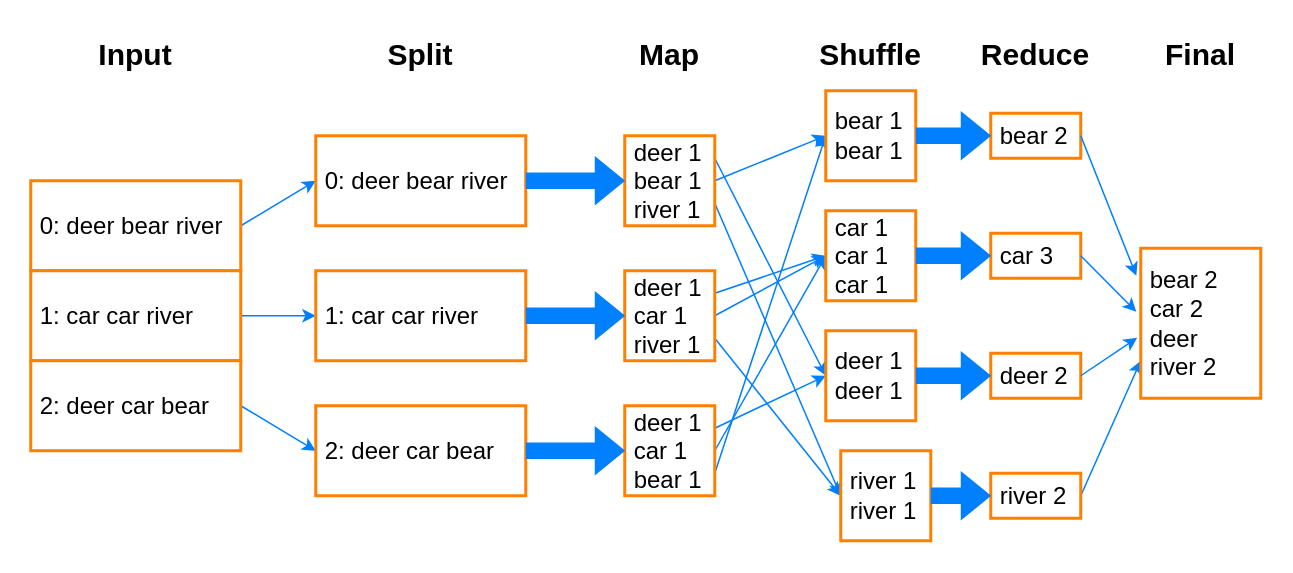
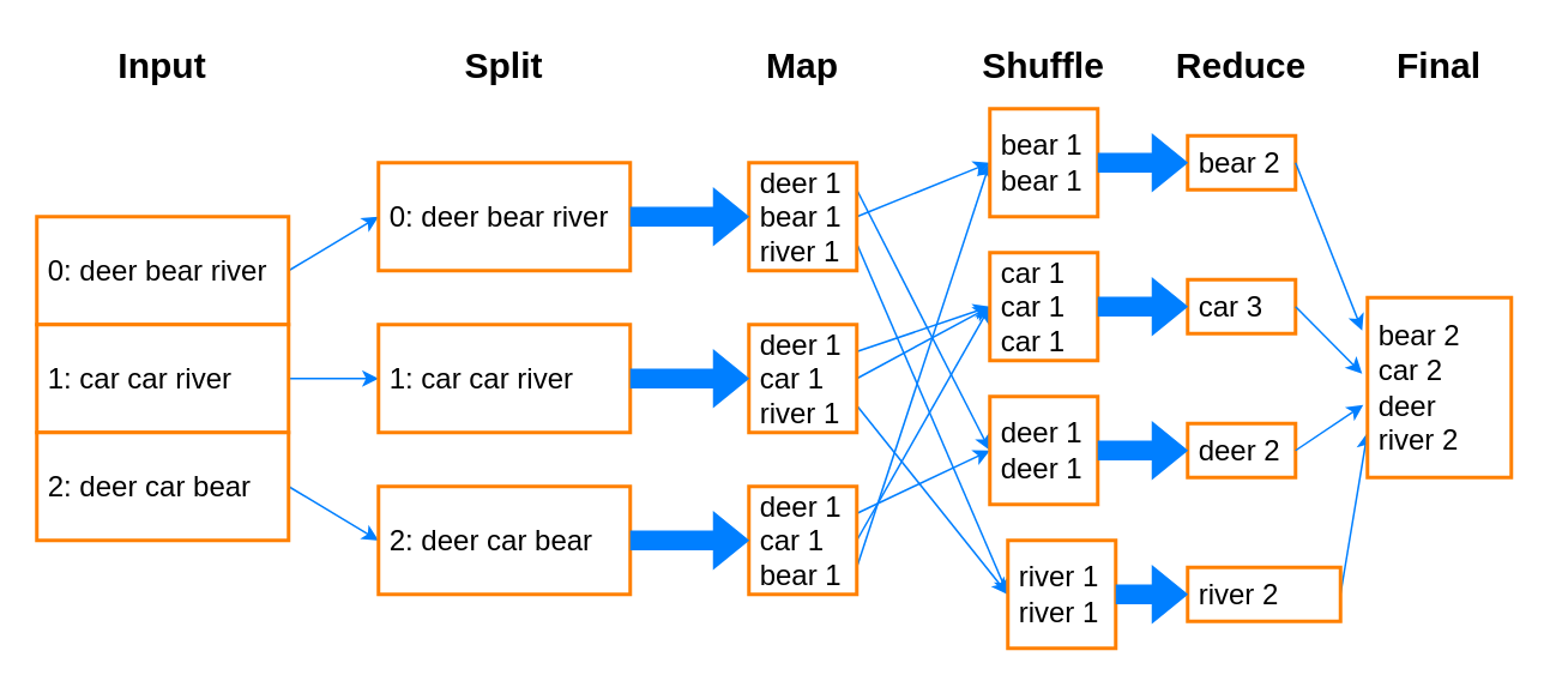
  <mxCell id="0" />
  <mxCell id="1" parent="0" />
  <mxCell id="2" style="rounded=1;orthogonalLoop=1;jettySize=auto;html=1;exitX=1;exitY=0.5;exitDx=0;exitDy=0;entryX=0;entryY=0.5;entryDx=0;entryDy=0;strokeColor=#007FFF;" edge="1" parent="1" source="3" target="10"><mxGeometry relative="1" as="geometry" /></mxCell>
  <mxCell id="3" value="&lt;font style=&quot;font-size: 16px;&quot;&gt;&amp;nbsp;0: deer bear river&lt;/font&gt;" style="rounded=0;whiteSpace=wrap;html=1;strokeColor=#FF8000;strokeWidth=2;glass=0;shadow=0;align=left;" vertex="1" parent="1"><mxGeometry x="20" y="120" width="140" height="60" as="geometry" /></mxCell>
  <mxCell id="4" style="edgeStyle=orthogonalEdgeStyle;rounded=1;orthogonalLoop=1;jettySize=auto;html=1;exitX=1;exitY=0.5;exitDx=0;exitDy=0;entryX=0;entryY=0.5;entryDx=0;entryDy=0;curved=0;strokeColor=#007FFF;" edge="1" parent="1" source="5" target="11"><mxGeometry relative="1" as="geometry" /></mxCell>
  <mxCell id="5" value="&lt;font style=&quot;font-size: 16px;&quot;&gt;&amp;nbsp;1: car car river&lt;/font&gt;" style="rounded=0;whiteSpace=wrap;html=1;strokeColor=#FF8000;strokeWidth=2;glass=0;shadow=0;align=left;" vertex="1" parent="1"><mxGeometry x="20" y="180" width="140" height="60" as="geometry" /></mxCell>
  <mxCell id="6" style="rounded=1;orthogonalLoop=1;jettySize=auto;html=1;exitX=1;exitY=0.5;exitDx=0;exitDy=0;entryX=0;entryY=0.5;entryDx=0;entryDy=0;curved=0;strokeColor=#007FFF;" edge="1" parent="1" source="7" target="12"><mxGeometry relative="1" as="geometry" /></mxCell>
  <mxCell id="7" value="&lt;font style=&quot;font-size: 16px;&quot;&gt;&amp;nbsp;2: deer car bear&lt;/font&gt;" style="rounded=0;whiteSpace=wrap;html=1;strokeColor=#FF8000;strokeWidth=2;glass=0;shadow=0;align=left;" vertex="1" parent="1"><mxGeometry x="20" y="240" width="140" height="60" as="geometry" /></mxCell>
  <mxCell id="8" value="&lt;b&gt;&lt;font style=&quot;font-size: 20px;&quot;&gt;Input&lt;/font&gt;&lt;/b&gt;" style="text;html=1;align=center;verticalAlign=middle;whiteSpace=wrap;rounded=0;" vertex="1" parent="1"><mxGeometry x="60" y="20" width="60" height="30" as="geometry" /></mxCell>
  <mxCell id="9" value="&lt;b&gt;&lt;font style=&quot;font-size: 20px;&quot;&gt;Split&lt;/font&gt;&lt;/b&gt;" style="text;html=1;align=center;verticalAlign=middle;whiteSpace=wrap;rounded=0;" vertex="1" parent="1"><mxGeometry x="250" y="20" width="60" height="30" as="geometry" /></mxCell>
  <mxCell id="10" value="&lt;font style=&quot;font-size: 16px;&quot;&gt;&amp;nbsp;0: deer bear river&lt;/font&gt;" style="rounded=0;whiteSpace=wrap;html=1;strokeColor=#FF8000;strokeWidth=2;glass=0;shadow=0;align=left;" vertex="1" parent="1"><mxGeometry x="210" y="90" width="140" height="60" as="geometry" /></mxCell>
  <mxCell id="11" value="&lt;font style=&quot;font-size: 16px;&quot;&gt;&amp;nbsp;1: car car river&lt;/font&gt;" style="rounded=0;whiteSpace=wrap;html=1;strokeColor=#FF8000;strokeWidth=2;glass=0;shadow=0;align=left;" vertex="1" parent="1"><mxGeometry x="210" y="180" width="140" height="60" as="geometry" /></mxCell>
  <mxCell id="12" value="&lt;font style=&quot;font-size: 16px;&quot;&gt;&amp;nbsp;2: deer car bear&lt;/font&gt;" style="rounded=0;whiteSpace=wrap;html=1;strokeColor=#FF8000;strokeWidth=2;glass=0;shadow=0;align=left;" vertex="1" parent="1"><mxGeometry x="210" y="270" width="140" height="60" as="geometry" /></mxCell>
  <mxCell id="13" value="&lt;span style=&quot;font-size: 20px;&quot;&gt;&lt;b&gt;Map&lt;/b&gt;&lt;/span&gt;" style="text;html=1;align=center;verticalAlign=middle;whiteSpace=wrap;rounded=0;" vertex="1" parent="1"><mxGeometry x="416" y="20" width="60" height="30" as="geometry" /></mxCell>
  <mxCell id="14" style="edgeStyle=none;shape=connector;rounded=1;orthogonalLoop=1;jettySize=auto;html=1;exitX=1;exitY=0.25;exitDx=0;exitDy=0;entryX=0;entryY=0.5;entryDx=0;entryDy=0;strokeColor=#007FFF;align=center;verticalAlign=middle;fontFamily=Helvetica;fontSize=11;fontColor=default;labelBackgroundColor=default;endArrow=classic;" edge="1" parent="1" source="17" target="32"><mxGeometry relative="1" as="geometry" /></mxCell>
  <mxCell id="15" style="edgeStyle=none;shape=connector;rounded=1;orthogonalLoop=1;jettySize=auto;html=1;exitX=1;exitY=0.5;exitDx=0;exitDy=0;entryX=0;entryY=0.5;entryDx=0;entryDy=0;strokeColor=#007FFF;align=center;verticalAlign=middle;fontFamily=Helvetica;fontSize=11;fontColor=default;labelBackgroundColor=default;endArrow=classic;" edge="1" parent="1" source="17" target="30"><mxGeometry relative="1" as="geometry" /></mxCell>
  <mxCell id="16" style="edgeStyle=none;shape=connector;rounded=1;orthogonalLoop=1;jettySize=auto;html=1;exitX=1;exitY=0.75;exitDx=0;exitDy=0;entryX=0;entryY=0.5;entryDx=0;entryDy=0;strokeColor=#007FFF;align=center;verticalAlign=middle;fontFamily=Helvetica;fontSize=11;fontColor=default;labelBackgroundColor=default;endArrow=classic;" edge="1" parent="1" source="17" target="33"><mxGeometry relative="1" as="geometry" /></mxCell>
  <mxCell id="17" value="&lt;font style=&quot;font-size: 16px;&quot;&gt;&amp;nbsp;deer 1&lt;/font&gt;&lt;div&gt;&lt;font style=&quot;font-size: 16px;&quot;&gt;&amp;nbsp;bear 1&lt;/font&gt;&lt;/div&gt;&lt;div&gt;&lt;font style=&quot;font-size: 16px;&quot;&gt;&amp;nbsp;river 1&lt;/font&gt;&lt;/div&gt;" style="rounded=0;whiteSpace=wrap;html=1;strokeColor=#FF8000;strokeWidth=2;glass=0;shadow=0;align=left;" vertex="1" parent="1"><mxGeometry x="416" y="90" width="60" height="60" as="geometry" /></mxCell>
  <mxCell id="18" style="edgeStyle=none;shape=connector;rounded=1;orthogonalLoop=1;jettySize=auto;html=1;exitX=1;exitY=0.25;exitDx=0;exitDy=0;entryX=0;entryY=0.5;entryDx=0;entryDy=0;strokeColor=#007FFF;align=center;verticalAlign=middle;fontFamily=Helvetica;fontSize=11;fontColor=default;labelBackgroundColor=default;endArrow=classic;" edge="1" parent="1" source="21" target="31"><mxGeometry relative="1" as="geometry" /></mxCell>
  <mxCell id="19" style="edgeStyle=none;shape=connector;rounded=1;orthogonalLoop=1;jettySize=auto;html=1;exitX=1;exitY=0.5;exitDx=0;exitDy=0;entryX=0;entryY=0.5;entryDx=0;entryDy=0;strokeColor=#007FFF;align=center;verticalAlign=middle;fontFamily=Helvetica;fontSize=11;fontColor=default;labelBackgroundColor=default;endArrow=classic;" edge="1" parent="1" source="21" target="31"><mxGeometry relative="1" as="geometry" /></mxCell>
  <mxCell id="20" style="edgeStyle=none;shape=connector;rounded=1;orthogonalLoop=1;jettySize=auto;html=1;exitX=1;exitY=0.75;exitDx=0;exitDy=0;entryX=0;entryY=0.5;entryDx=0;entryDy=0;strokeColor=#007FFF;align=center;verticalAlign=middle;fontFamily=Helvetica;fontSize=11;fontColor=default;labelBackgroundColor=default;endArrow=classic;" edge="1" parent="1" source="21" target="33"><mxGeometry relative="1" as="geometry" /></mxCell>
  <mxCell id="21" value="&lt;font style=&quot;font-size: 16px;&quot;&gt;&amp;nbsp;deer 1&lt;/font&gt;&lt;div&gt;&lt;font style=&quot;font-size: 16px;&quot;&gt;&amp;nbsp;car 1&lt;/font&gt;&lt;/div&gt;&lt;div&gt;&lt;font style=&quot;font-size: 16px;&quot;&gt;&amp;nbsp;river 1&lt;/font&gt;&lt;/div&gt;" style="rounded=0;whiteSpace=wrap;html=1;strokeColor=#FF8000;strokeWidth=2;glass=0;shadow=0;align=left;" vertex="1" parent="1"><mxGeometry x="416" y="180" width="60" height="60" as="geometry" /></mxCell>
  <mxCell id="22" style="edgeStyle=none;shape=connector;rounded=1;orthogonalLoop=1;jettySize=auto;html=1;exitX=1;exitY=0.25;exitDx=0;exitDy=0;entryX=0;entryY=0.5;entryDx=0;entryDy=0;strokeColor=#007FFF;align=center;verticalAlign=middle;fontFamily=Helvetica;fontSize=11;fontColor=default;labelBackgroundColor=default;endArrow=classic;" edge="1" parent="1" source="25" target="32"><mxGeometry relative="1" as="geometry" /></mxCell>
  <mxCell id="23" style="edgeStyle=none;shape=connector;rounded=1;orthogonalLoop=1;jettySize=auto;html=1;exitX=1;exitY=0.5;exitDx=0;exitDy=0;entryX=0;entryY=0.5;entryDx=0;entryDy=0;strokeColor=#007FFF;align=center;verticalAlign=middle;fontFamily=Helvetica;fontSize=11;fontColor=default;labelBackgroundColor=default;endArrow=classic;" edge="1" parent="1" source="25" target="31"><mxGeometry relative="1" as="geometry" /></mxCell>
  <mxCell id="24" style="edgeStyle=none;shape=connector;rounded=1;orthogonalLoop=1;jettySize=auto;html=1;exitX=1;exitY=0.75;exitDx=0;exitDy=0;entryX=0;entryY=0.5;entryDx=0;entryDy=0;strokeColor=#007FFF;align=center;verticalAlign=middle;fontFamily=Helvetica;fontSize=11;fontColor=default;labelBackgroundColor=default;endArrow=classic;" edge="1" parent="1" source="25" target="30"><mxGeometry relative="1" as="geometry" /></mxCell>
  <mxCell id="25" value="&lt;font style=&quot;font-size: 16px;&quot;&gt;&amp;nbsp;deer 1&lt;/font&gt;&lt;div&gt;&lt;font style=&quot;font-size: 16px;&quot;&gt;&amp;nbsp;car 1&lt;/font&gt;&lt;/div&gt;&lt;div&gt;&lt;font style=&quot;font-size: 16px;&quot;&gt;&amp;nbsp;bear 1&lt;/font&gt;&lt;/div&gt;" style="rounded=0;whiteSpace=wrap;html=1;strokeColor=#FF8000;strokeWidth=2;glass=0;shadow=0;align=left;" vertex="1" parent="1"><mxGeometry x="416" y="270" width="60" height="60" as="geometry" /></mxCell>
  <mxCell id="26" value="" style="endArrow=classic;html=1;rounded=0;strokeColor=#007FFF;align=center;verticalAlign=middle;fontFamily=Helvetica;fontSize=11;fontColor=default;labelBackgroundColor=default;shape=flexArrow;fillColor=#007FFF;exitX=1;exitY=0.5;exitDx=0;exitDy=0;entryX=0;entryY=0.5;entryDx=0;entryDy=0;" edge="1" parent="1" source="10" target="17"><mxGeometry width="50" height="50" relative="1" as="geometry"><mxPoint x="380" y="64.5" as="sourcePoint" /><mxPoint x="460" y="64.5" as="targetPoint" /></mxGeometry></mxCell>
  <mxCell id="27" value="" style="endArrow=classic;html=1;rounded=0;strokeColor=#007FFF;align=center;verticalAlign=middle;fontFamily=Helvetica;fontSize=11;fontColor=default;labelBackgroundColor=default;shape=flexArrow;fillColor=#007FFF;exitX=1;exitY=0.5;exitDx=0;exitDy=0;entryX=0;entryY=0.5;entryDx=0;entryDy=0;" edge="1" parent="1" source="11" target="21"><mxGeometry width="50" height="50" relative="1" as="geometry"><mxPoint x="372" y="130" as="sourcePoint" /><mxPoint x="450" y="130" as="targetPoint" /></mxGeometry></mxCell>
  <mxCell id="28" value="" style="endArrow=classic;html=1;rounded=0;strokeColor=#007FFF;align=center;verticalAlign=middle;fontFamily=Helvetica;fontSize=11;fontColor=default;labelBackgroundColor=default;shape=flexArrow;fillColor=#007FFF;exitX=1;exitY=0.5;exitDx=0;exitDy=0;entryX=0;entryY=0.5;entryDx=0;entryDy=0;" edge="1" parent="1" source="12" target="25"><mxGeometry width="50" height="50" relative="1" as="geometry"><mxPoint x="382" y="140" as="sourcePoint" /><mxPoint x="460" y="140" as="targetPoint" /></mxGeometry></mxCell>
  <mxCell id="29" value="&lt;span style=&quot;font-size: 20px;&quot;&gt;&lt;b&gt;Shuffle&lt;/b&gt;&lt;/span&gt;" style="text;html=1;align=center;verticalAlign=middle;whiteSpace=wrap;rounded=0;" vertex="1" parent="1"><mxGeometry x="550" y="20" width="60" height="30" as="geometry" /></mxCell>
  <mxCell id="30" value="&lt;font style=&quot;font-size: 16px;&quot;&gt;&amp;nbsp;bear 1&lt;/font&gt;&lt;div&gt;&lt;font style=&quot;font-size: 16px;&quot;&gt;&amp;nbsp;bear 1&lt;/font&gt;&lt;/div&gt;" style="rounded=0;whiteSpace=wrap;html=1;strokeColor=#FF8000;strokeWidth=2;glass=0;shadow=0;align=left;" vertex="1" parent="1"><mxGeometry x="550" y="60" width="60" height="60" as="geometry" /></mxCell>
  <mxCell id="31" value="&lt;font style=&quot;font-size: 16px;&quot;&gt;&amp;nbsp;car 1&lt;/font&gt;&lt;div&gt;&lt;font style=&quot;font-size: 16px;&quot;&gt;&amp;nbsp;car 1&lt;/font&gt;&lt;/div&gt;&lt;div&gt;&lt;font style=&quot;font-size: 16px;&quot;&gt;&amp;nbsp;car 1&lt;/font&gt;&lt;/div&gt;" style="rounded=0;whiteSpace=wrap;html=1;strokeColor=#FF8000;strokeWidth=2;glass=0;shadow=0;align=left;" vertex="1" parent="1"><mxGeometry x="550" y="140" width="60" height="60" as="geometry" /></mxCell>
  <mxCell id="32" value="&lt;font style=&quot;font-size: 16px;&quot;&gt;&amp;nbsp;deer 1&lt;/font&gt;&lt;div&gt;&lt;font style=&quot;font-size: 16px;&quot;&gt;&amp;nbsp;deer 1&lt;/font&gt;&lt;/div&gt;" style="rounded=0;whiteSpace=wrap;html=1;strokeColor=#FF8000;strokeWidth=2;glass=0;shadow=0;align=left;" vertex="1" parent="1"><mxGeometry x="550" y="220" width="60" height="60" as="geometry" /></mxCell>
  <mxCell id="33" value="&lt;font style=&quot;font-size: 16px;&quot;&gt;&amp;nbsp;river 1&lt;/font&gt;&lt;div&gt;&lt;font style=&quot;font-size: 16px;&quot;&gt;&amp;nbsp;river 1&lt;/font&gt;&lt;/div&gt;" style="rounded=0;whiteSpace=wrap;html=1;strokeColor=#FF8000;strokeWidth=2;glass=0;shadow=0;align=left;" vertex="1" parent="1"><mxGeometry x="560" y="300" width="60" height="60" as="geometry" /></mxCell>
  <mxCell id="34" value="&lt;span style=&quot;font-size: 20px;&quot;&gt;&lt;b&gt;Reduce&lt;/b&gt;&lt;/span&gt;" style="text;html=1;align=center;verticalAlign=middle;whiteSpace=wrap;rounded=0;" vertex="1" parent="1"><mxGeometry x="660" y="20" width="60" height="30" as="geometry" /></mxCell>
  <mxCell id="35" value="&lt;font style=&quot;font-size: 16px;&quot;&gt;&amp;nbsp;bear 2&lt;/font&gt;" style="rounded=0;whiteSpace=wrap;html=1;strokeColor=#FF8000;strokeWidth=2;glass=0;shadow=0;align=left;" vertex="1" parent="1"><mxGeometry x="660" y="75" width="60" height="30" as="geometry" /></mxCell>
  <mxCell id="36" value="&lt;span style=&quot;font-size: 16px;&quot;&gt;&amp;nbsp;car 3&lt;/span&gt;" style="rounded=0;whiteSpace=wrap;html=1;strokeColor=#FF8000;strokeWidth=2;glass=0;shadow=0;align=left;" vertex="1" parent="1"><mxGeometry x="660" y="155" width="60" height="30" as="geometry" /></mxCell>
  <mxCell id="37" value="&lt;span style=&quot;font-size: 16px;&quot;&gt;&amp;nbsp;deer 2&lt;/span&gt;" style="rounded=0;whiteSpace=wrap;html=1;strokeColor=#FF8000;strokeWidth=2;glass=0;shadow=0;align=left;" vertex="1" parent="1"><mxGeometry x="660" y="235" width="60" height="30" as="geometry" /></mxCell>
  <mxCell id="38" style="edgeStyle=none;shape=connector;rounded=1;orthogonalLoop=1;jettySize=auto;html=1;exitX=1;exitY=0.5;exitDx=0;exitDy=0;entryX=0;entryY=0.75;entryDx=0;entryDy=0;strokeColor=#007FFF;align=center;verticalAlign=middle;fontFamily=Helvetica;fontSize=11;fontColor=default;labelBackgroundColor=default;endArrow=classic;" edge="1" parent="1" source="39" target="45"><mxGeometry relative="1" as="geometry" /></mxCell>
- <mxCell id="39" value="&lt;span style=&quot;font-size: 16px;&quot;&gt;&amp;nbsp;river 2&lt;/span&gt;" style="rounded=0;whiteSpace=wrap;html=1;strokeColor=#FF8000;strokeWidth=2;glass=0;shadow=0;align=left;" vertex="1" parent="1"><mxGeometry x="660" y="315" width="60" height="30" as="geometry" /></mxCell>
+ <mxCell id="39" value="&lt;span style=&quot;font-size: 16px;&quot;&gt;&amp;nbsp;river 2&lt;/span&gt;" style="rounded=0;whiteSpace=wrap;html=1;strokeColor=#FF8000;strokeWidth=2;glass=0;shadow=0;align=left;" vertex="1" parent="1"><mxGeometry x="660" y="315" width="85" height="30" as="geometry" /></mxCell>
  <mxCell id="40" value="" style="endArrow=classic;html=1;rounded=0;strokeColor=#007FFF;align=center;verticalAlign=middle;fontFamily=Helvetica;fontSize=11;fontColor=default;labelBackgroundColor=default;shape=flexArrow;fillColor=#007FFF;exitX=1;exitY=0.5;exitDx=0;exitDy=0;entryX=0;entryY=0.5;entryDx=0;entryDy=0;" edge="1" parent="1" source="30" target="35"><mxGeometry width="50" height="50" relative="1" as="geometry"><mxPoint x="620" y="60" as="sourcePoint" /><mxPoint x="686" y="60" as="targetPoint" /></mxGeometry></mxCell>
  <mxCell id="41" value="" style="endArrow=classic;html=1;rounded=0;strokeColor=#007FFF;align=center;verticalAlign=middle;fontFamily=Helvetica;fontSize=11;fontColor=default;labelBackgroundColor=default;shape=flexArrow;fillColor=#007FFF;exitX=1;exitY=0.5;exitDx=0;exitDy=0;entryX=0;entryY=0.5;entryDx=0;entryDy=0;" edge="1" parent="1" source="31" target="36"><mxGeometry width="50" height="50" relative="1" as="geometry"><mxPoint x="610" y="150" as="sourcePoint" /><mxPoint x="660" y="150" as="targetPoint" /></mxGeometry></mxCell>
  <mxCell id="42" value="" style="endArrow=classic;html=1;rounded=0;strokeColor=#007FFF;align=center;verticalAlign=middle;fontFamily=Helvetica;fontSize=11;fontColor=default;labelBackgroundColor=default;shape=flexArrow;fillColor=#007FFF;exitX=1;exitY=0.5;exitDx=0;exitDy=0;entryX=0;entryY=0.5;entryDx=0;entryDy=0;" edge="1" parent="1" source="32" target="37"><mxGeometry width="50" height="50" relative="1" as="geometry"><mxPoint x="610" y="249.5" as="sourcePoint" /><mxPoint x="660" y="249.5" as="targetPoint" /></mxGeometry></mxCell>
  <mxCell id="43" value="" style="endArrow=classic;html=1;rounded=0;strokeColor=#007FFF;align=center;verticalAlign=middle;fontFamily=Helvetica;fontSize=11;fontColor=default;labelBackgroundColor=default;shape=flexArrow;fillColor=#007FFF;exitX=1;exitY=0.5;exitDx=0;exitDy=0;entryX=0;entryY=0.5;entryDx=0;entryDy=0;" edge="1" parent="1" source="33" target="39"><mxGeometry width="50" height="50" relative="1" as="geometry"><mxPoint x="610" y="310" as="sourcePoint" /><mxPoint x="660" y="310" as="targetPoint" /></mxGeometry></mxCell>
  <mxCell id="44" value="&lt;span style=&quot;font-size: 20px;&quot;&gt;&lt;b&gt;Final&lt;/b&gt;&lt;/span&gt;" style="text;html=1;align=center;verticalAlign=middle;whiteSpace=wrap;rounded=0;" vertex="1" parent="1"><mxGeometry x="770" y="20" width="60" height="30" as="geometry" /></mxCell>
  <mxCell id="45" value="&lt;span style=&quot;font-size: 16px;&quot;&gt;&amp;nbsp;bear 2&lt;/span&gt;&lt;div&gt;&lt;span style=&quot;font-size: 16px;&quot;&gt;&amp;nbsp;car 2&lt;/span&gt;&lt;/div&gt;&lt;div&gt;&lt;span style=&quot;font-size: 16px;&quot;&gt;&amp;nbsp;deer&amp;nbsp;&lt;/span&gt;&lt;/div&gt;&lt;div&gt;&lt;span style=&quot;font-size: 16px;&quot;&gt;&amp;nbsp;river 2&lt;/span&gt;&lt;/div&gt;" style="rounded=0;whiteSpace=wrap;html=1;strokeColor=#FF8000;strokeWidth=2;glass=0;shadow=0;align=left;" vertex="1" parent="1"><mxGeometry x="760" y="165" width="80" height="100" as="geometry" /></mxCell>
  <mxCell id="46" style="edgeStyle=none;shape=connector;rounded=1;orthogonalLoop=1;jettySize=auto;html=1;exitX=1;exitY=0.5;exitDx=0;exitDy=0;entryX=-0.037;entryY=0.183;entryDx=0;entryDy=0;entryPerimeter=0;strokeColor=#007FFF;align=center;verticalAlign=middle;fontFamily=Helvetica;fontSize=11;fontColor=default;labelBackgroundColor=default;endArrow=classic;" edge="1" parent="1" source="35" target="45"><mxGeometry relative="1" as="geometry" /></mxCell>
  <mxCell id="47" style="edgeStyle=none;shape=connector;rounded=1;orthogonalLoop=1;jettySize=auto;html=1;exitX=1;exitY=0.5;exitDx=0;exitDy=0;entryX=-0.037;entryY=0.423;entryDx=0;entryDy=0;entryPerimeter=0;strokeColor=#007FFF;align=center;verticalAlign=middle;fontFamily=Helvetica;fontSize=11;fontColor=default;labelBackgroundColor=default;endArrow=classic;" edge="1" parent="1" source="36" target="45"><mxGeometry relative="1" as="geometry" /></mxCell>
  <mxCell id="48" style="edgeStyle=none;shape=connector;rounded=1;orthogonalLoop=1;jettySize=auto;html=1;exitX=1;exitY=0.5;exitDx=0;exitDy=0;entryX=-0.029;entryY=0.597;entryDx=0;entryDy=0;entryPerimeter=0;strokeColor=#007FFF;align=center;verticalAlign=middle;fontFamily=Helvetica;fontSize=11;fontColor=default;labelBackgroundColor=default;endArrow=classic;" edge="1" parent="1" source="37" target="45"><mxGeometry relative="1" as="geometry" /></mxCell>
